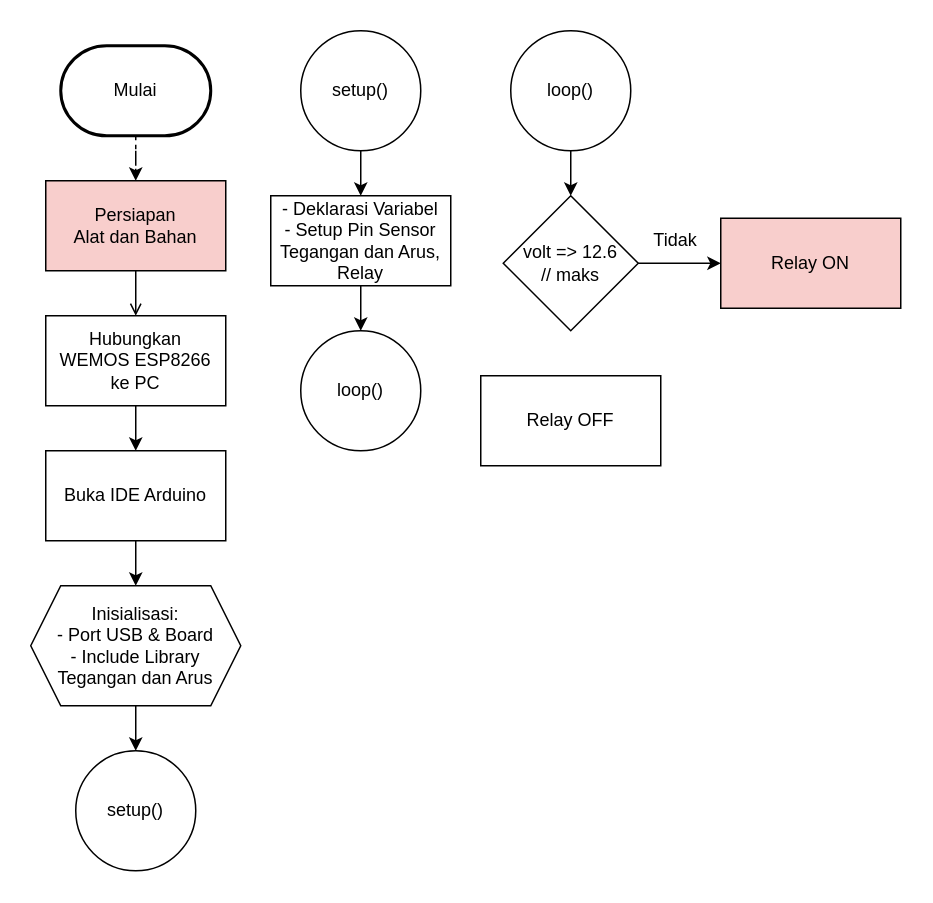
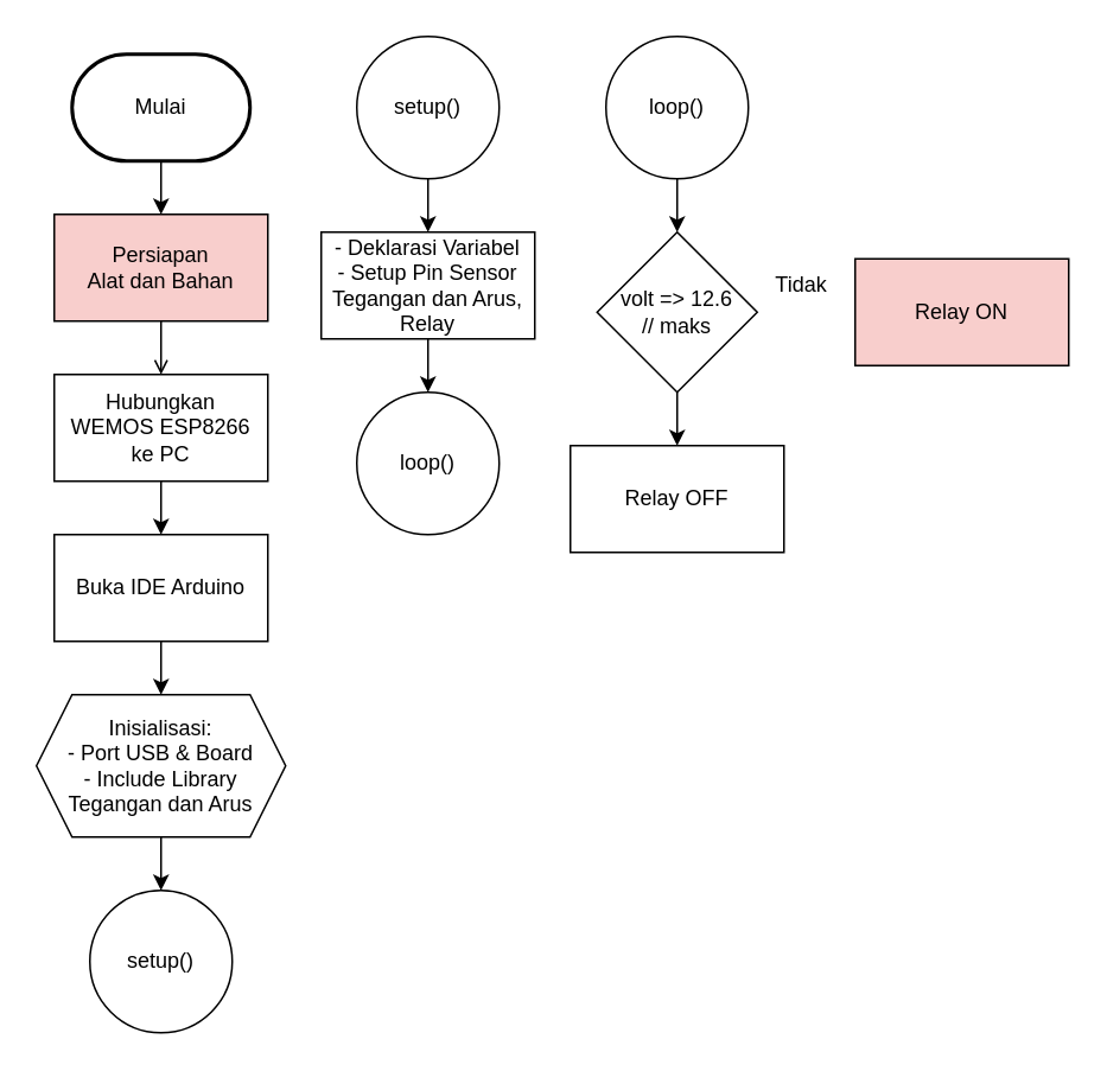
  <mxCell id="0" />
  <mxCell id="1" parent="0" />
- <mxCell id="2" style="edgeStyle=orthogonalEdgeStyle;rounded=0;orthogonalLoop=1;jettySize=auto;html=1;entryX=0.5;entryY=0;entryDx=0;entryDy=0;dashed=1;" edge="1" parent="1" source="3" target="5"><mxGeometry relative="1" as="geometry" /></mxCell>
+ <mxCell id="2" style="edgeStyle=orthogonalEdgeStyle;rounded=0;orthogonalLoop=1;jettySize=auto;html=1;entryX=0.5;entryY=0;entryDx=0;entryDy=0;" edge="1" parent="1" source="3" target="5"><mxGeometry relative="1" as="geometry" /></mxCell>
  <mxCell id="3" value="Mulai" style="strokeWidth=2;html=1;shape=mxgraph.flowchart.terminator;whiteSpace=wrap;" vertex="1" parent="1"><mxGeometry x="40" y="30" width="100" height="60" as="geometry" /></mxCell>
  <mxCell id="4" style="edgeStyle=orthogonalEdgeStyle;rounded=0;orthogonalLoop=1;jettySize=auto;html=1;entryX=0.5;entryY=0;entryDx=0;entryDy=0;endArrow=open;" edge="1" parent="1" source="5" target="7"><mxGeometry relative="1" as="geometry" /></mxCell>
  <mxCell id="5" value="Persiapan &lt;br&gt;Alat dan Bahan" style="rounded=0;whiteSpace=wrap;html=1;fillColor=#f8cecc;" vertex="1" parent="1"><mxGeometry x="30" y="120" width="120" height="60" as="geometry" /></mxCell>
  <mxCell id="6" style="edgeStyle=orthogonalEdgeStyle;rounded=0;orthogonalLoop=1;jettySize=auto;html=1;entryX=0.5;entryY=0;entryDx=0;entryDy=0;" edge="1" parent="1" source="7" target="9"><mxGeometry relative="1" as="geometry" /></mxCell>
  <mxCell id="7" value="Hubungkan &lt;br&gt;WEMOS ESP8266 &lt;br&gt;ke PC" style="rounded=0;whiteSpace=wrap;html=1;" vertex="1" parent="1"><mxGeometry x="30" y="210" width="120" height="60" as="geometry" /></mxCell>
  <mxCell id="8" style="edgeStyle=orthogonalEdgeStyle;rounded=0;orthogonalLoop=1;jettySize=auto;html=1;entryX=0.5;entryY=0;entryDx=0;entryDy=0;" edge="1" parent="1" source="9" target="11"><mxGeometry relative="1" as="geometry" /></mxCell>
  <mxCell id="9" value="Buka IDE Arduino" style="rounded=0;whiteSpace=wrap;html=1;" vertex="1" parent="1"><mxGeometry x="30" y="300" width="120" height="60" as="geometry" /></mxCell>
  <mxCell id="10" style="edgeStyle=orthogonalEdgeStyle;rounded=0;orthogonalLoop=1;jettySize=auto;html=1;entryX=0.5;entryY=0;entryDx=0;entryDy=0;" edge="1" parent="1" source="11" target="12"><mxGeometry relative="1" as="geometry" /></mxCell>
  <mxCell id="11" value="Inisialisasi:&lt;div&gt;- Port USB &amp;amp; Board&lt;/div&gt;&lt;div&gt;- Include Library Tegangan dan Arus&lt;/div&gt;" style="shape=hexagon;perimeter=hexagonPerimeter2;whiteSpace=wrap;html=1;fixedSize=1;" vertex="1" parent="1"><mxGeometry x="20" y="390" width="140" height="80" as="geometry" /></mxCell>
  <mxCell id="12" value="setup()" style="ellipse;whiteSpace=wrap;html=1;aspect=fixed;" vertex="1" parent="1"><mxGeometry x="50" y="500" width="80" height="80" as="geometry" /></mxCell>
  <mxCell id="13" style="edgeStyle=orthogonalEdgeStyle;rounded=0;orthogonalLoop=1;jettySize=auto;html=1;entryX=0.5;entryY=0;entryDx=0;entryDy=0;" edge="1" parent="1" source="14" target="16"><mxGeometry relative="1" as="geometry" /></mxCell>
  <mxCell id="14" value="setup()" style="ellipse;whiteSpace=wrap;html=1;aspect=fixed;" vertex="1" parent="1"><mxGeometry x="200" y="20" width="80" height="80" as="geometry" /></mxCell>
  <mxCell id="15" style="edgeStyle=orthogonalEdgeStyle;rounded=0;orthogonalLoop=1;jettySize=auto;html=1;entryX=0.5;entryY=0;entryDx=0;entryDy=0;" edge="1" parent="1" source="16" target="17"><mxGeometry relative="1" as="geometry" /></mxCell>
  <mxCell id="16" value="- Deklarasi Variabel&lt;div&gt;- Setup Pin Sensor Tegangan dan Arus, Relay&lt;/div&gt;" style="rounded=0;whiteSpace=wrap;html=1;" vertex="1" parent="1"><mxGeometry x="180" y="130" width="120" height="60" as="geometry" /></mxCell>
  <mxCell id="17" value="loop()" style="ellipse;whiteSpace=wrap;html=1;aspect=fixed;" vertex="1" parent="1"><mxGeometry x="200" y="220" width="80" height="80" as="geometry" /></mxCell>
  <mxCell id="18" style="edgeStyle=orthogonalEdgeStyle;rounded=0;orthogonalLoop=1;jettySize=auto;html=1;entryX=0.5;entryY=0;entryDx=0;entryDy=0;" edge="1" parent="1" source="19" target="22"><mxGeometry relative="1" as="geometry" /></mxCell>
  <mxCell id="19" value="loop()" style="ellipse;whiteSpace=wrap;html=1;aspect=fixed;" vertex="1" parent="1"><mxGeometry x="340" y="20" width="80" height="80" as="geometry" /></mxCell>
- <mxCell id="21" style="edgeStyle=orthogonalEdgeStyle;rounded=0;orthogonalLoop=1;jettySize=auto;html=1;entryX=0;entryY=0.5;entryDx=0;entryDy=0;" edge="1" parent="1" source="22" target="24"><mxGeometry relative="1" as="geometry" /></mxCell>
+ <mxCell id="20" style="edgeStyle=orthogonalEdgeStyle;rounded=0;orthogonalLoop=1;jettySize=auto;html=1;entryX=0.5;entryY=0;entryDx=0;entryDy=0;" edge="1" parent="1" source="22" target="23"><mxGeometry relative="1" as="geometry" /></mxCell>
  <mxCell id="22" value="volt =&amp;gt;&amp;nbsp;&lt;span style=&quot;background-color: initial;&quot;&gt;12.6&lt;br&gt;// maks&lt;/span&gt;" style="rhombus;whiteSpace=wrap;html=1;" vertex="1" parent="1"><mxGeometry x="335" y="130" width="90" height="90" as="geometry" /></mxCell>
  <mxCell id="23" value="Relay OFF" style="rounded=0;whiteSpace=wrap;html=1;" vertex="1" parent="1"><mxGeometry x="320" y="250" width="120" height="60" as="geometry" /></mxCell>
  <mxCell id="24" value="Relay ON" style="rounded=0;whiteSpace=wrap;html=1;fillColor=#f8cecc;" vertex="1" parent="1"><mxGeometry x="480" y="145" width="120" height="60" as="geometry" /></mxCell>
  <mxCell id="25" value="Tidak" style="text;html=1;align=center;verticalAlign=middle;whiteSpace=wrap;rounded=0;" vertex="1" parent="1"><mxGeometry x="420" y="145" width="60" height="30" as="geometry" /></mxCell>
